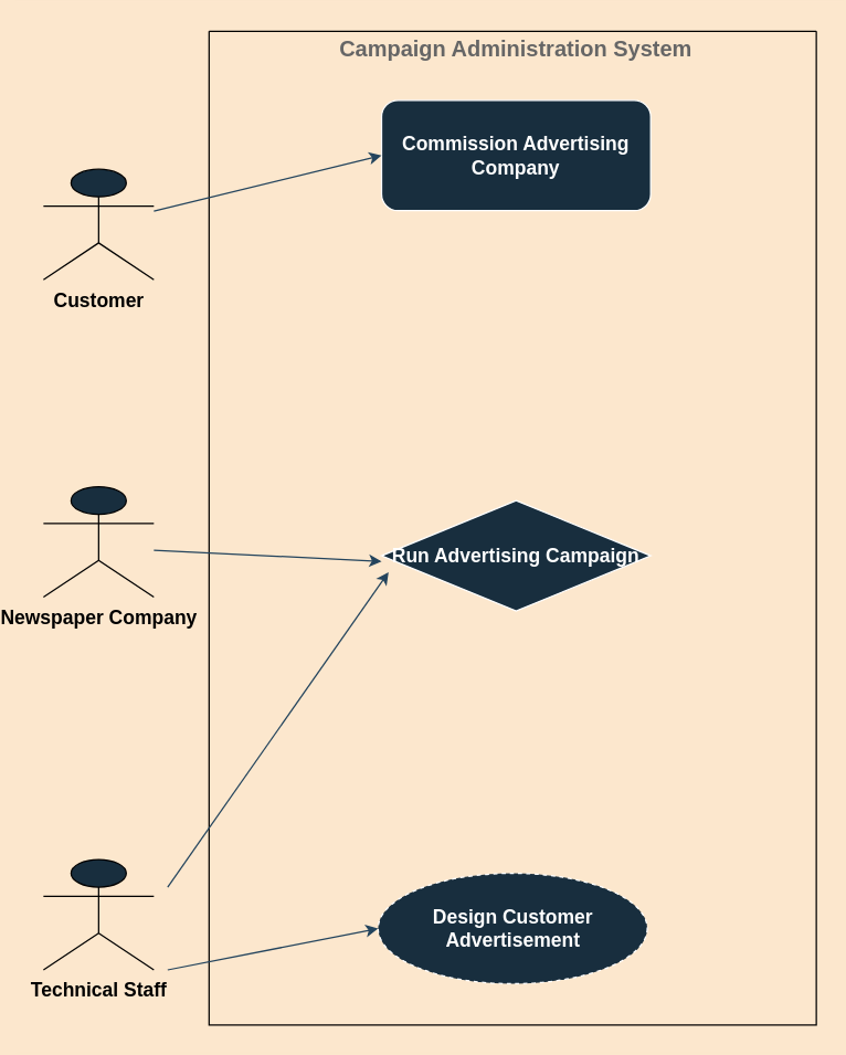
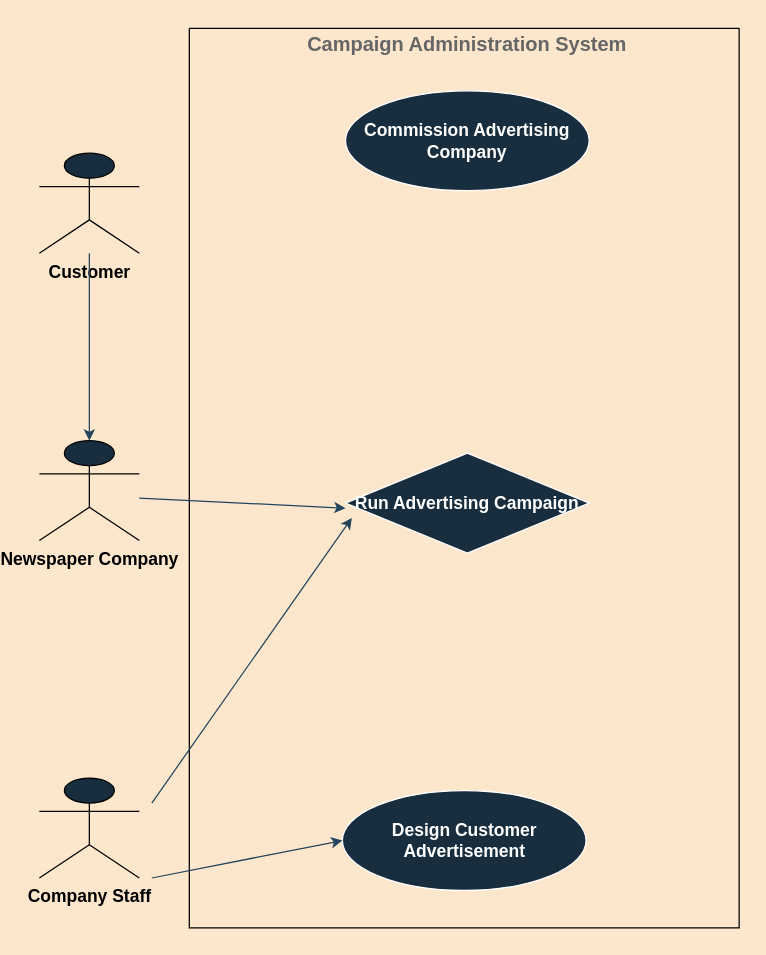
  <mxCell id="0" />
  <mxCell id="1" parent="0" />
  <mxCell id="2" value="" style="swimlane;startSize=0;fillColor=#182E3E;strokeColor=#000000;fontColor=#FFFFFF;" parent="1" vertex="1"><mxGeometry x="140" y="22" width="440" height="720" as="geometry" /></mxCell>
- <mxCell id="3" value="&lt;b&gt;&lt;font style=&quot;font-size: 14px;&quot;&gt;Commission Advertising Company&lt;/font&gt;&lt;/b&gt;" style="whiteSpace=wrap;html=1;fillColor=#182E3E;strokeColor=#FFFFFF;fontColor=#FFFFFF;rounded=1;" parent="2" vertex="1"><mxGeometry x="125" y="50" width="195" height="80" as="geometry" /></mxCell>
- <mxCell id="4" value="&lt;b&gt;&lt;font style=&quot;font-size: 14px;&quot;&gt;Design Customer Advertisement&lt;/font&gt;&lt;/b&gt;" style="ellipse;whiteSpace=wrap;html=1;fillColor=#182E3E;strokeColor=#FFFFFF;fontColor=#FFFFFF;dashed=1;" parent="2" vertex="1"><mxGeometry x="122.5" y="610" width="195" height="80" as="geometry" /></mxCell>
+ <mxCell id="3" value="&lt;b&gt;&lt;font style=&quot;font-size: 14px;&quot;&gt;Commission Advertising Company&lt;/font&gt;&lt;/b&gt;" style="ellipse;whiteSpace=wrap;html=1;fillColor=#182E3E;strokeColor=#FFFFFF;fontColor=#FFFFFF;" parent="2" vertex="1"><mxGeometry x="125" y="50" width="195" height="80" as="geometry" /></mxCell>
+ <mxCell id="4" value="&lt;b&gt;&lt;font style=&quot;font-size: 14px;&quot;&gt;Design Customer Advertisement&lt;/font&gt;&lt;/b&gt;" style="ellipse;whiteSpace=wrap;html=1;fillColor=#182E3E;strokeColor=#FFFFFF;fontColor=#FFFFFF;" parent="2" vertex="1"><mxGeometry x="122.5" y="610" width="195" height="80" as="geometry" /></mxCell>
  <mxCell id="5" value="&lt;b&gt;&lt;font style=&quot;font-size: 14px;&quot;&gt;Run Advertising Campaign&lt;/font&gt;&lt;/b&gt;" style="rhombus;whiteSpace=wrap;html=1;fillColor=#182E3E;strokeColor=#FFFFFF;fontColor=#FFFFFF;" parent="2" vertex="1"><mxGeometry x="125" y="340" width="195" height="80" as="geometry" /></mxCell>
  <mxCell id="6" value="" style="endArrow=classic;html=1;rounded=0;strokeColor=#23445D;fontSize=16;fontColor=#666666;entryX=0;entryY=0.5;entryDx=0;entryDy=0;" parent="2" edge="1"><mxGeometry width="50" height="50" relative="1" as="geometry"><mxPoint x="-40" y="375.971" as="sourcePoint" /><mxPoint x="125" y="384.02" as="targetPoint" /></mxGeometry></mxCell>
  <mxCell id="7" value="&lt;b&gt;&lt;font style=&quot;font-size: 14px;&quot; color=&quot;#000000&quot;&gt;Customer&lt;/font&gt;&lt;/b&gt;" style="shape=umlActor;verticalLabelPosition=bottom;verticalAlign=top;html=1;outlineConnect=0;fillColor=#182E3E;strokeColor=#000000;fontColor=#FFFFFF;" parent="1" vertex="1"><mxGeometry x="20" y="122" width="80" height="80" as="geometry" /></mxCell>
- <mxCell id="8" value="&lt;font size=&quot;1&quot; color=&quot;#000000&quot;&gt;&lt;b style=&quot;font-size: 14px;&quot;&gt;Technical Staff&lt;/b&gt;&lt;/font&gt;" style="shape=umlActor;verticalLabelPosition=bottom;verticalAlign=top;html=1;outlineConnect=0;fillColor=#182E3E;strokeColor=#000000;fontColor=#FFFFFF;" parent="1" vertex="1"><mxGeometry x="20" y="622" width="80" height="80" as="geometry" /></mxCell>
+ <mxCell id="8" value="&lt;font size=&quot;1&quot; color=&quot;#000000&quot;&gt;&lt;b style=&quot;font-size: 14px;&quot;&gt;Company Staff&lt;/b&gt;&lt;/font&gt;" style="shape=umlActor;verticalLabelPosition=bottom;verticalAlign=top;html=1;outlineConnect=0;fillColor=#182E3E;strokeColor=#000000;fontColor=#FFFFFF;" parent="1" vertex="1"><mxGeometry x="20" y="622" width="80" height="80" as="geometry" /></mxCell>
  <mxCell id="9" value="&lt;b&gt;&lt;font color=&quot;#000000&quot; style=&quot;font-size: 14px;&quot;&gt;Newspaper Company&lt;/font&gt;&lt;/b&gt;" style="shape=umlActor;verticalLabelPosition=bottom;verticalAlign=top;html=1;outlineConnect=0;fillColor=#182E3E;strokeColor=#000000;fontColor=#FFFFFF;" parent="1" vertex="1"><mxGeometry x="20" y="352" width="80" height="80" as="geometry" /></mxCell>
  <mxCell id="10" value="&lt;b&gt;&lt;font style=&quot;font-size: 16px;&quot;&gt;Campaign Administration System&lt;/font&gt;&lt;/b&gt;" style="text;html=1;align=center;verticalAlign=middle;resizable=0;points=[];autosize=1;strokeColor=none;fillColor=none;fontSize=14;fontColor=#666666;" parent="1" vertex="1"><mxGeometry x="222" y="20" width="280" height="30" as="geometry" /></mxCell>
- <mxCell id="11" value="" style="endArrow=classic;html=1;rounded=0;strokeColor=#23445D;fontSize=16;fontColor=#666666;entryX=0;entryY=0.5;entryDx=0;entryDy=0;" parent="1" source="7" target="3" edge="1"><mxGeometry width="50" height="50" relative="1" as="geometry"><mxPoint x="210" y="162" as="sourcePoint" /><mxPoint x="260" y="112" as="targetPoint" /></mxGeometry></mxCell>
+ <mxCell id="11" value="" style="endArrow=classic;html=1;rounded=0;strokeColor=#23445D;fontSize=16;fontColor=#666666;" parent="1" source="7" target="9" edge="1"><mxGeometry width="50" height="50" relative="1" as="geometry"><mxPoint x="210" y="162" as="sourcePoint" /><mxPoint x="260" y="112" as="targetPoint" /></mxGeometry></mxCell>
  <mxCell id="12" value="" style="endArrow=classic;html=1;rounded=0;strokeColor=#23445D;fontSize=16;fontColor=#666666;entryX=0.026;entryY=0.648;entryDx=0;entryDy=0;entryPerimeter=0;" parent="1" target="5" edge="1"><mxGeometry width="50" height="50" relative="1" as="geometry"><mxPoint x="110" y="642" as="sourcePoint" /><mxPoint x="240" y="572" as="targetPoint" /></mxGeometry></mxCell>
  <mxCell id="13" value="" style="endArrow=classic;html=1;rounded=0;strokeColor=#23445D;fontSize=16;fontColor=#666666;entryX=0;entryY=0.5;entryDx=0;entryDy=0;" parent="1" target="4" edge="1"><mxGeometry width="50" height="50" relative="1" as="geometry"><mxPoint x="110" y="702" as="sourcePoint" /><mxPoint x="320" y="542" as="targetPoint" /></mxGeometry></mxCell>
